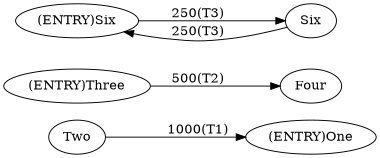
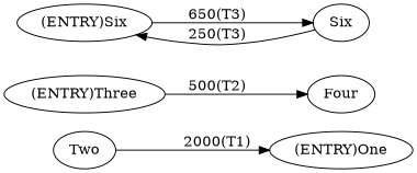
  digraph {
    rankdir=LR
    n1 [label="(ENTRY)One"]
    n2 [label=Two]
    n3 [label="(ENTRY)Three"]
    n4 [label=Four]
    n5 [label="(ENTRY)Six"]
    n6 [label=Six]
-   n2 -> n1 [label="1000(T1)"]
+   n2 -> n1 [label="2000(T1)"]
    n3 -> n4 [label="500(T2)"]
-   n5 -> n6 [label="250(T3)"]
+   n5 -> n6 [label="650(T3)"]
    n6 -> n5 [label="250(T3)"]
  }
